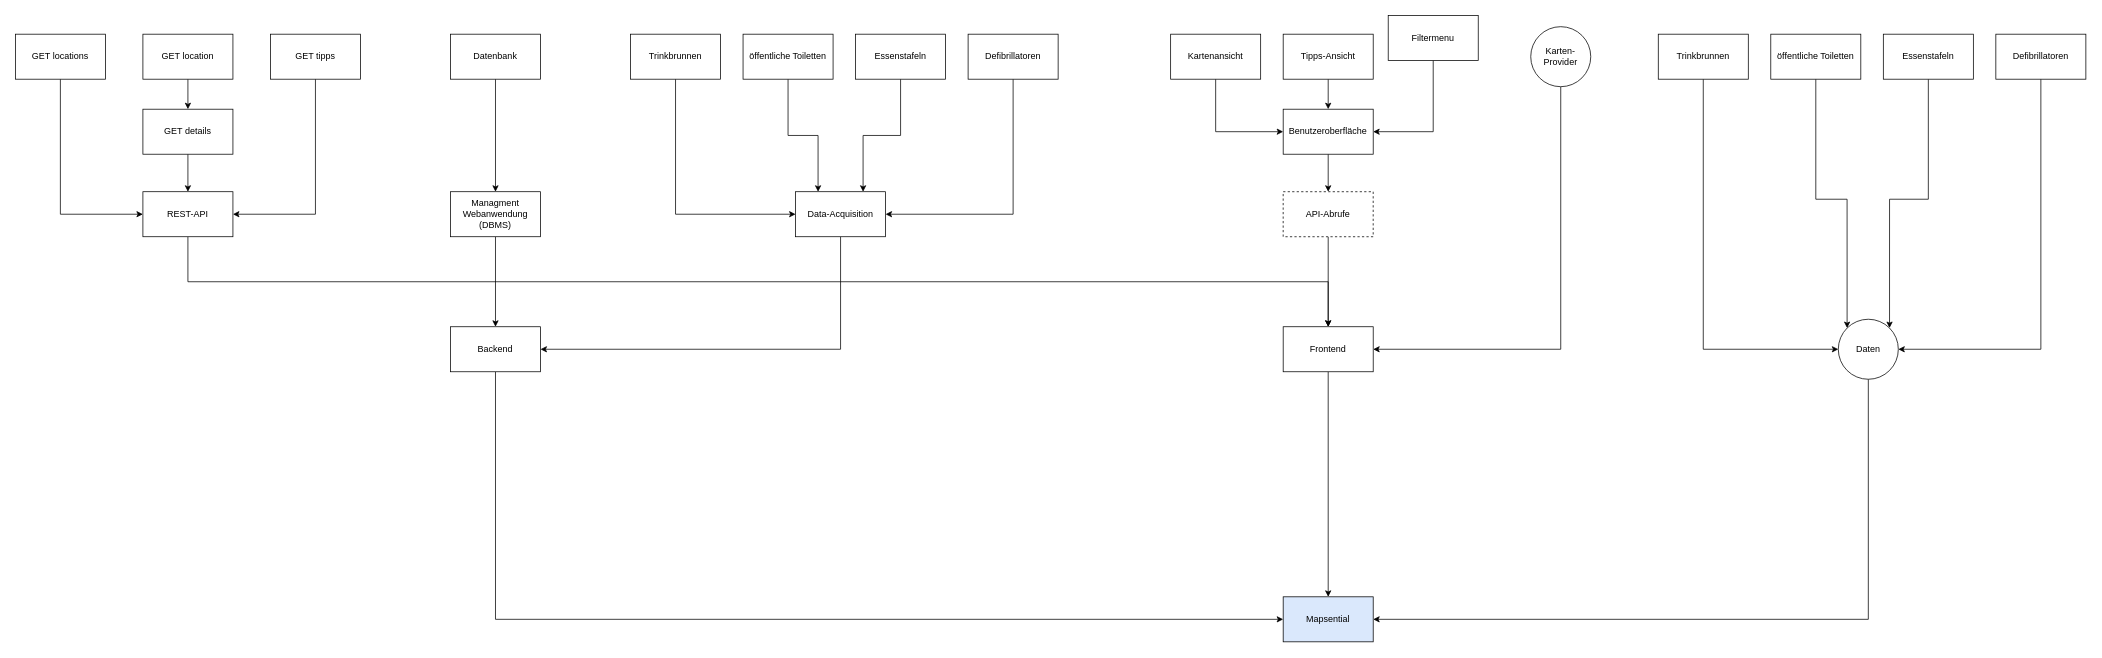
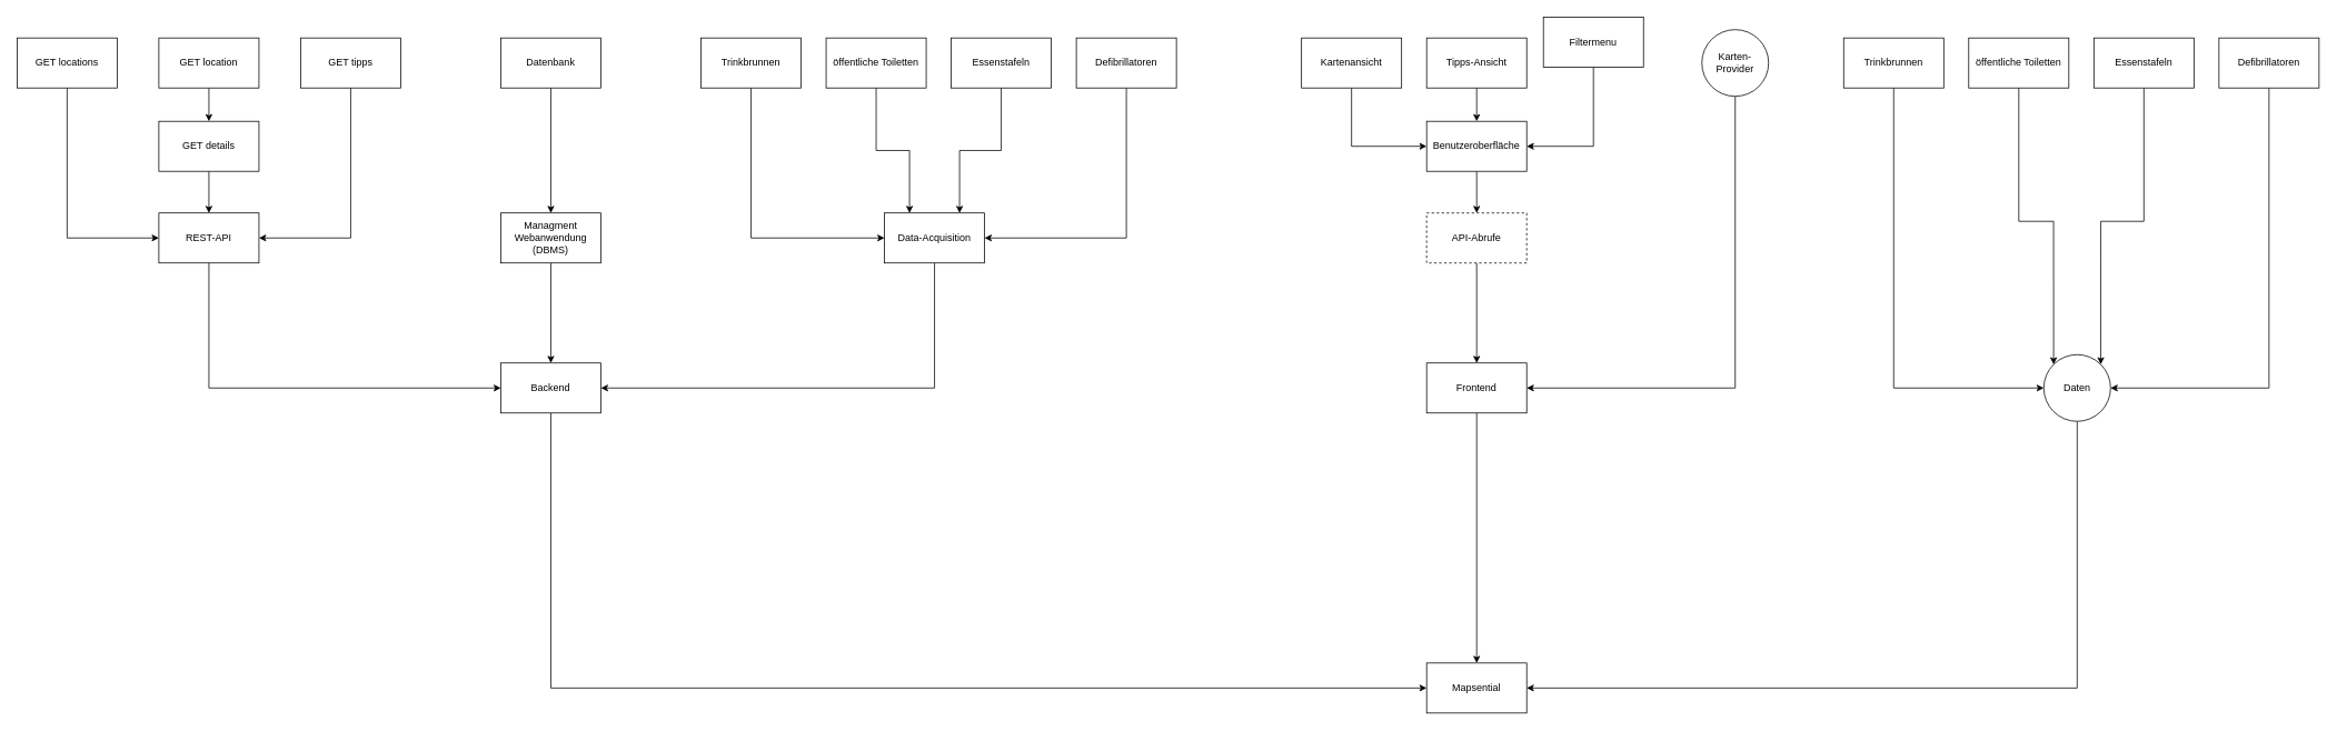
  <mxCell id="0" />
  <mxCell id="1" parent="0" />
- <mxCell id="2" value="Mapsential" style="rounded=0;whiteSpace=wrap;html=1;fillColor=#dae8fc;" parent="1" vertex="1"><mxGeometry x="1710" y="795" width="120" height="60" as="geometry" /></mxCell>
+ <mxCell id="2" value="Mapsential" style="rounded=0;whiteSpace=wrap;html=1;" parent="1" vertex="1"><mxGeometry x="1710" y="795" width="120" height="60" as="geometry" /></mxCell>
  <mxCell id="3" style="edgeStyle=orthogonalEdgeStyle;rounded=0;orthogonalLoop=1;jettySize=auto;html=1;exitX=0.5;exitY=1;exitDx=0;exitDy=0;entryX=0;entryY=0.5;entryDx=0;entryDy=0;" edge="1" parent="1" source="4" target="2"><mxGeometry relative="1" as="geometry" /></mxCell>
  <mxCell id="4" value="Backend" style="rounded=0;whiteSpace=wrap;html=1;" parent="1" vertex="1"><mxGeometry x="600" y="435" width="120" height="60" as="geometry" /></mxCell>
  <mxCell id="5" style="edgeStyle=orthogonalEdgeStyle;rounded=0;orthogonalLoop=1;jettySize=auto;html=1;exitX=0.5;exitY=1;exitDx=0;exitDy=0;entryX=0.5;entryY=0;entryDx=0;entryDy=0;" edge="1" parent="1" source="6" target="2"><mxGeometry relative="1" as="geometry" /></mxCell>
  <mxCell id="6" value="Frontend" style="rounded=0;whiteSpace=wrap;html=1;" parent="1" vertex="1"><mxGeometry x="1710" y="435" width="120" height="60" as="geometry" /></mxCell>
- <mxCell id="7" style="edgeStyle=orthogonalEdgeStyle;rounded=0;orthogonalLoop=1;jettySize=auto;html=1;exitX=0.5;exitY=1;exitDx=0;exitDy=0;" edge="1" parent="1" source="8" target="6"><mxGeometry relative="1" as="geometry" /></mxCell>
+ <mxCell id="7" style="edgeStyle=orthogonalEdgeStyle;rounded=0;orthogonalLoop=1;jettySize=auto;html=1;exitX=0.5;exitY=1;exitDx=0;exitDy=0;entryX=0;entryY=0.5;entryDx=0;entryDy=0;" edge="1" parent="1" source="8" target="4"><mxGeometry relative="1" as="geometry" /></mxCell>
  <mxCell id="8" value="REST-API" style="rounded=0;whiteSpace=wrap;html=1;" parent="1" vertex="1"><mxGeometry x="190" y="255" width="120" height="60" as="geometry" /></mxCell>
  <mxCell id="9" style="edgeStyle=orthogonalEdgeStyle;rounded=0;orthogonalLoop=1;jettySize=auto;html=1;exitX=0.5;exitY=1;exitDx=0;exitDy=0;entryX=0.5;entryY=0;entryDx=0;entryDy=0;" edge="1" parent="1" source="10" target="20"><mxGeometry relative="1" as="geometry" /></mxCell>
  <mxCell id="10" value="Datenbank" style="rounded=0;whiteSpace=wrap;html=1;" parent="1" vertex="1"><mxGeometry x="600" y="45" width="120" height="60" as="geometry" /></mxCell>
  <mxCell id="11" style="edgeStyle=orthogonalEdgeStyle;rounded=0;orthogonalLoop=1;jettySize=auto;html=1;exitX=0.5;exitY=1;exitDx=0;exitDy=0;entryX=1;entryY=0.5;entryDx=0;entryDy=0;" edge="1" parent="1" source="12" target="4"><mxGeometry relative="1" as="geometry" /></mxCell>
  <mxCell id="12" value="Data-Acquisition" style="rounded=0;whiteSpace=wrap;html=1;" parent="1" vertex="1"><mxGeometry x="1060" y="255" width="120" height="60" as="geometry" /></mxCell>
  <mxCell id="13" style="edgeStyle=orthogonalEdgeStyle;rounded=0;orthogonalLoop=1;jettySize=auto;html=1;exitX=0.5;exitY=1;exitDx=0;exitDy=0;entryX=0.5;entryY=0;entryDx=0;entryDy=0;" edge="1" parent="1" source="14" target="6"><mxGeometry relative="1" as="geometry" /></mxCell>
  <mxCell id="14" value="API-Abrufe" style="rounded=0;whiteSpace=wrap;html=1;dashed=1;" parent="1" vertex="1"><mxGeometry x="1710" y="255" width="120" height="60" as="geometry" /></mxCell>
  <mxCell id="15" style="edgeStyle=orthogonalEdgeStyle;rounded=0;orthogonalLoop=1;jettySize=auto;html=1;exitX=0.5;exitY=1;exitDx=0;exitDy=0;entryX=0.5;entryY=0;entryDx=0;entryDy=0;" edge="1" parent="1" source="16" target="14"><mxGeometry relative="1" as="geometry" /></mxCell>
  <mxCell id="16" value="Benutzeroberfläche" style="rounded=0;whiteSpace=wrap;html=1;" parent="1" vertex="1"><mxGeometry x="1710" y="145" width="120" height="60" as="geometry" /></mxCell>
  <mxCell id="17" style="edgeStyle=orthogonalEdgeStyle;rounded=0;orthogonalLoop=1;jettySize=auto;html=1;exitX=0.5;exitY=1;exitDx=0;exitDy=0;entryX=1;entryY=0.5;entryDx=0;entryDy=0;" edge="1" parent="1" source="18" target="6"><mxGeometry relative="1" as="geometry" /></mxCell>
  <mxCell id="18" value="Karten-Provider" style="ellipse;whiteSpace=wrap;html=1;aspect=fixed;" parent="1" vertex="1"><mxGeometry x="2040" y="35" width="80" height="80" as="geometry" /></mxCell>
  <mxCell id="19" style="edgeStyle=orthogonalEdgeStyle;rounded=0;orthogonalLoop=1;jettySize=auto;html=1;exitX=0.5;exitY=1;exitDx=0;exitDy=0;entryX=0.5;entryY=0;entryDx=0;entryDy=0;" edge="1" parent="1" source="20" target="4"><mxGeometry relative="1" as="geometry" /></mxCell>
  <mxCell id="20" value="Managment Webanwendung (DBMS)" style="rounded=0;whiteSpace=wrap;html=1;" parent="1" vertex="1"><mxGeometry x="600" y="255" width="120" height="60" as="geometry" /></mxCell>
  <mxCell id="21" style="edgeStyle=orthogonalEdgeStyle;rounded=0;orthogonalLoop=1;jettySize=auto;html=1;exitX=0.5;exitY=1;exitDx=0;exitDy=0;entryX=0;entryY=0.5;entryDx=0;entryDy=0;" edge="1" parent="1" source="22" target="16"><mxGeometry relative="1" as="geometry" /></mxCell>
  <mxCell id="22" value="Kartenansicht" style="rounded=0;whiteSpace=wrap;html=1;" parent="1" vertex="1"><mxGeometry x="1560" y="45" width="120" height="60" as="geometry" /></mxCell>
  <mxCell id="23" style="edgeStyle=orthogonalEdgeStyle;rounded=0;orthogonalLoop=1;jettySize=auto;html=1;exitX=0.5;exitY=1;exitDx=0;exitDy=0;entryX=1;entryY=0.5;entryDx=0;entryDy=0;" edge="1" parent="1" source="24" target="16"><mxGeometry relative="1" as="geometry" /></mxCell>
  <mxCell id="24" value="Filtermenu" style="rounded=0;whiteSpace=wrap;html=1;" parent="1" vertex="1"><mxGeometry x="1850" y="20" width="120" height="60" as="geometry" /></mxCell>
  <mxCell id="25" style="edgeStyle=orthogonalEdgeStyle;rounded=0;orthogonalLoop=1;jettySize=auto;html=1;exitX=0.5;exitY=1;exitDx=0;exitDy=0;entryX=1;entryY=0.5;entryDx=0;entryDy=0;" edge="1" parent="1" source="26" target="2"><mxGeometry relative="1" as="geometry" /></mxCell>
  <mxCell id="26" value="Daten" style="ellipse;whiteSpace=wrap;html=1;aspect=fixed;" parent="1" vertex="1"><mxGeometry x="2450" y="425" width="80" height="80" as="geometry" /></mxCell>
  <mxCell id="27" style="edgeStyle=orthogonalEdgeStyle;rounded=0;orthogonalLoop=1;jettySize=auto;html=1;exitX=0.5;exitY=1;exitDx=0;exitDy=0;entryX=0;entryY=0.5;entryDx=0;entryDy=0;" edge="1" parent="1" source="28" target="12"><mxGeometry relative="1" as="geometry" /></mxCell>
  <mxCell id="28" value="Trinkbrunnen" style="rounded=0;whiteSpace=wrap;html=1;" parent="1" vertex="1"><mxGeometry x="840" y="45" width="120" height="60" as="geometry" /></mxCell>
  <mxCell id="29" style="edgeStyle=orthogonalEdgeStyle;rounded=0;orthogonalLoop=1;jettySize=auto;html=1;exitX=0.5;exitY=1;exitDx=0;exitDy=0;entryX=0.25;entryY=0;entryDx=0;entryDy=0;" edge="1" parent="1" source="30" target="12"><mxGeometry relative="1" as="geometry" /></mxCell>
  <mxCell id="30" value="öffentliche Toiletten" style="rounded=0;whiteSpace=wrap;html=1;" parent="1" vertex="1"><mxGeometry x="990" y="45" width="120" height="60" as="geometry" /></mxCell>
  <mxCell id="31" style="edgeStyle=orthogonalEdgeStyle;rounded=0;orthogonalLoop=1;jettySize=auto;html=1;exitX=0.5;exitY=1;exitDx=0;exitDy=0;entryX=0.75;entryY=0;entryDx=0;entryDy=0;" edge="1" parent="1" source="32" target="12"><mxGeometry relative="1" as="geometry" /></mxCell>
  <mxCell id="32" value="Essenstafeln" style="rounded=0;whiteSpace=wrap;html=1;" parent="1" vertex="1"><mxGeometry x="1140" y="45" width="120" height="60" as="geometry" /></mxCell>
  <mxCell id="33" style="edgeStyle=orthogonalEdgeStyle;rounded=0;orthogonalLoop=1;jettySize=auto;html=1;exitX=0.5;exitY=1;exitDx=0;exitDy=0;entryX=0;entryY=0.5;entryDx=0;entryDy=0;" edge="1" parent="1" source="34" target="8"><mxGeometry relative="1" as="geometry" /></mxCell>
  <mxCell id="34" value="GET locations" style="rounded=0;whiteSpace=wrap;html=1;" parent="1" vertex="1"><mxGeometry x="20" y="45" width="120" height="60" as="geometry" /></mxCell>
  <mxCell id="35" style="edgeStyle=orthogonalEdgeStyle;rounded=0;orthogonalLoop=1;jettySize=auto;html=1;exitX=0.5;exitY=1;exitDx=0;exitDy=0;entryX=0.5;entryY=0;entryDx=0;entryDy=0;" edge="1" parent="1" source="36" target="8"><mxGeometry relative="1" as="geometry" /></mxCell>
  <mxCell id="36" value="GET details" style="rounded=0;whiteSpace=wrap;html=1;" parent="1" vertex="1"><mxGeometry x="190" y="145" width="120" height="60" as="geometry" /></mxCell>
  <mxCell id="37" style="edgeStyle=orthogonalEdgeStyle;rounded=0;orthogonalLoop=1;jettySize=auto;html=1;exitX=0.5;exitY=1;exitDx=0;exitDy=0;entryX=1;entryY=0.5;entryDx=0;entryDy=0;" edge="1" parent="1" source="38" target="8"><mxGeometry relative="1" as="geometry" /></mxCell>
  <mxCell id="38" value="GET tipps" style="rounded=0;whiteSpace=wrap;html=1;" parent="1" vertex="1"><mxGeometry x="360" y="45" width="120" height="60" as="geometry" /></mxCell>
  <mxCell id="39" style="edgeStyle=orthogonalEdgeStyle;rounded=0;orthogonalLoop=1;jettySize=auto;html=1;exitX=0.5;exitY=1;exitDx=0;exitDy=0;entryX=1;entryY=0.5;entryDx=0;entryDy=0;" edge="1" parent="1" source="40" target="12"><mxGeometry relative="1" as="geometry" /></mxCell>
  <mxCell id="40" value="Defibrillatoren" style="rounded=0;whiteSpace=wrap;html=1;" parent="1" vertex="1"><mxGeometry x="1290" y="45" width="120" height="60" as="geometry" /></mxCell>
  <mxCell id="41" style="edgeStyle=orthogonalEdgeStyle;rounded=0;orthogonalLoop=1;jettySize=auto;html=1;exitX=0.5;exitY=1;exitDx=0;exitDy=0;entryX=0.5;entryY=0;entryDx=0;entryDy=0;" edge="1" parent="1" source="42" target="16"><mxGeometry relative="1" as="geometry" /></mxCell>
  <mxCell id="42" value="Tipps-Ansicht" style="rounded=0;whiteSpace=wrap;html=1;" parent="1" vertex="1"><mxGeometry x="1710" y="45" width="120" height="60" as="geometry" /></mxCell>
  <mxCell id="43" style="edgeStyle=orthogonalEdgeStyle;rounded=0;orthogonalLoop=1;jettySize=auto;html=1;exitX=0.5;exitY=1;exitDx=0;exitDy=0;entryX=0.5;entryY=0;entryDx=0;entryDy=0;" edge="1" parent="1" source="44" target="36"><mxGeometry relative="1" as="geometry" /></mxCell>
  <mxCell id="44" value="GET location" style="rounded=0;whiteSpace=wrap;html=1;" vertex="1" parent="1"><mxGeometry x="190" y="45" width="120" height="60" as="geometry" /></mxCell>
  <mxCell id="45" style="edgeStyle=orthogonalEdgeStyle;rounded=0;orthogonalLoop=1;jettySize=auto;html=1;exitX=0.5;exitY=1;exitDx=0;exitDy=0;entryX=0;entryY=0.5;entryDx=0;entryDy=0;" edge="1" parent="1" source="46" target="26"><mxGeometry relative="1" as="geometry" /></mxCell>
  <mxCell id="46" value="Trinkbrunnen" style="rounded=0;whiteSpace=wrap;html=1;" vertex="1" parent="1"><mxGeometry x="2210" y="45" width="120" height="60" as="geometry" /></mxCell>
  <mxCell id="47" style="edgeStyle=orthogonalEdgeStyle;rounded=0;orthogonalLoop=1;jettySize=auto;html=1;exitX=0.5;exitY=1;exitDx=0;exitDy=0;entryX=0;entryY=0;entryDx=0;entryDy=0;" edge="1" parent="1" source="48" target="26"><mxGeometry relative="1" as="geometry" /></mxCell>
  <mxCell id="48" value="öffentliche Toiletten" style="rounded=0;whiteSpace=wrap;html=1;" vertex="1" parent="1"><mxGeometry x="2360" y="45" width="120" height="60" as="geometry" /></mxCell>
  <mxCell id="49" style="edgeStyle=orthogonalEdgeStyle;rounded=0;orthogonalLoop=1;jettySize=auto;html=1;exitX=0.5;exitY=1;exitDx=0;exitDy=0;entryX=1;entryY=0;entryDx=0;entryDy=0;" edge="1" parent="1" source="50" target="26"><mxGeometry relative="1" as="geometry" /></mxCell>
  <mxCell id="50" value="Essenstafeln" style="rounded=0;whiteSpace=wrap;html=1;" vertex="1" parent="1"><mxGeometry x="2510" y="45" width="120" height="60" as="geometry" /></mxCell>
  <mxCell id="51" style="edgeStyle=orthogonalEdgeStyle;rounded=0;orthogonalLoop=1;jettySize=auto;html=1;exitX=0.5;exitY=1;exitDx=0;exitDy=0;entryX=1;entryY=0.5;entryDx=0;entryDy=0;" edge="1" parent="1" source="52" target="26"><mxGeometry relative="1" as="geometry" /></mxCell>
  <mxCell id="52" value="Defibrillatoren" style="rounded=0;whiteSpace=wrap;html=1;" vertex="1" parent="1"><mxGeometry x="2660" y="45" width="120" height="60" as="geometry" /></mxCell>
